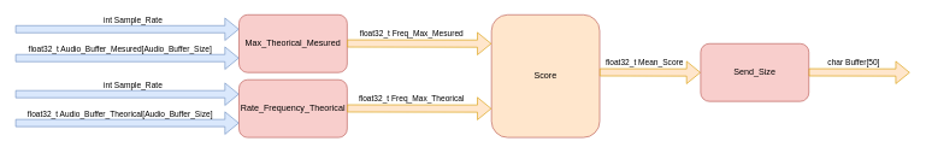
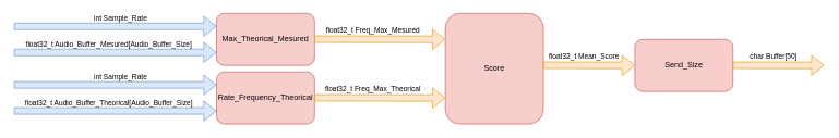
  <mxCell id="0" />
  <mxCell id="1" parent="0" />
- <mxCell id="2" value="Score" style="rounded=1;whiteSpace=wrap;html=1;fillColor=#ffe6cc;strokeColor=#b85450;" vertex="1" parent="1"><mxGeometry x="680" y="20" width="150" height="170" as="geometry" /></mxCell>
+ <mxCell id="2" value="Score" style="rounded=1;whiteSpace=wrap;html=1;fillColor=#f8cecc;strokeColor=#b85450;" vertex="1" parent="1"><mxGeometry x="680" y="20" width="150" height="170" as="geometry" /></mxCell>
  <mxCell id="3" value="" style="shape=flexArrow;endArrow=classic;html=1;rounded=0;fillColor=#ffe6cc;strokeColor=#d79b00;" edge="1" parent="1"><mxGeometry width="50" height="50" relative="1" as="geometry"><mxPoint x="830" y="99.73" as="sourcePoint" /><mxPoint x="970" y="100" as="targetPoint" /></mxGeometry></mxCell>
  <mxCell id="4" value="float32_t Mean_Score" style="edgeLabel;html=1;align=center;verticalAlign=middle;resizable=0;points=[];noLabel=0;allowArrows=1;backgroundOutline=1;labelBackgroundColor=none;" vertex="1" connectable="0" parent="3"><mxGeometry x="-0.467" y="-4" relative="1" as="geometry"><mxPoint x="25" y="-18" as="offset" /></mxGeometry></mxCell>
  <mxCell id="5" value="Max_Theorical_Mesured" style="rounded=1;whiteSpace=wrap;html=1;fillColor=#f8cecc;strokeColor=#b85450;" vertex="1" parent="1"><mxGeometry x="330" y="20" width="150" height="80" as="geometry" /></mxCell>
  <mxCell id="6" value="" style="shape=flexArrow;endArrow=classic;html=1;rounded=0;fillColor=#dae8fc;strokeColor=#6c8ebf;" edge="1" parent="1"><mxGeometry width="50" height="50" relative="1" as="geometry"><mxPoint x="20" y="40" as="sourcePoint" /><mxPoint x="330" y="40" as="targetPoint" /></mxGeometry></mxCell>
  <mxCell id="7" value="int Sample_Rate" style="edgeLabel;html=1;align=center;verticalAlign=middle;resizable=0;points=[];labelBackgroundColor=none;" vertex="1" connectable="0" parent="6"><mxGeometry x="0.489" y="-5" relative="1" as="geometry"><mxPoint x="-69" y="-18" as="offset" /></mxGeometry></mxCell>
  <mxCell id="8" value="" style="shape=flexArrow;endArrow=classic;html=1;rounded=0;fillColor=#ffe6cc;strokeColor=#d79b00;" edge="1" parent="1"><mxGeometry width="50" height="50" relative="1" as="geometry"><mxPoint x="480" y="59.73" as="sourcePoint" /><mxPoint x="680" y="60" as="targetPoint" /></mxGeometry></mxCell>
  <mxCell id="9" value="float32_t Freq_Max_Mesured" style="edgeLabel;html=1;align=center;verticalAlign=middle;resizable=0;points=[];labelBackgroundColor=none;" vertex="1" connectable="0" parent="8"><mxGeometry x="-0.467" y="-4" relative="1" as="geometry"><mxPoint x="36" y="-18" as="offset" /></mxGeometry></mxCell>
  <mxCell id="10" value="" style="shape=flexArrow;endArrow=classic;html=1;rounded=0;fillColor=#dae8fc;strokeColor=#6c8ebf;" edge="1" parent="1"><mxGeometry width="50" height="50" relative="1" as="geometry"><mxPoint x="20" y="80" as="sourcePoint" /><mxPoint x="330" y="80" as="targetPoint" /></mxGeometry></mxCell>
  <mxCell id="11" value="float32_t Audio_Buffer_Mesured[Audio_Buffer_Size]" style="edgeLabel;html=1;align=center;verticalAlign=middle;resizable=0;points=[];labelBackgroundColor=none;" vertex="1" connectable="0" parent="10"><mxGeometry x="-0.053" y="3" relative="1" as="geometry"><mxPoint x="-3" y="-10" as="offset" /></mxGeometry></mxCell>
  <mxCell id="12" value="Rate_Frequency_Theorical" style="rounded=1;whiteSpace=wrap;html=1;fillColor=#f8cecc;strokeColor=#b85450;" vertex="1" parent="1"><mxGeometry x="330" y="110" width="150" height="80" as="geometry" /></mxCell>
  <mxCell id="13" value="" style="shape=flexArrow;endArrow=classic;html=1;rounded=0;fillColor=#dae8fc;strokeColor=#6c8ebf;" edge="1" parent="1"><mxGeometry width="50" height="50" relative="1" as="geometry"><mxPoint x="20" y="130" as="sourcePoint" /><mxPoint x="330" y="130" as="targetPoint" /></mxGeometry></mxCell>
  <mxCell id="14" value="int Sample_Rate" style="edgeLabel;html=1;align=center;verticalAlign=middle;resizable=0;points=[];labelBackgroundColor=none;" vertex="1" connectable="0" parent="13"><mxGeometry x="0.489" y="-5" relative="1" as="geometry"><mxPoint x="-69" y="-18" as="offset" /></mxGeometry></mxCell>
  <mxCell id="15" value="" style="shape=flexArrow;endArrow=classic;html=1;rounded=0;fillColor=#ffe6cc;strokeColor=#d79b00;" edge="1" parent="1"><mxGeometry width="50" height="50" relative="1" as="geometry"><mxPoint x="480" y="149.73" as="sourcePoint" /><mxPoint x="680" y="150" as="targetPoint" /></mxGeometry></mxCell>
  <mxCell id="16" value="float32_t Freq_Max_Theorical" style="edgeLabel;html=1;align=center;verticalAlign=middle;resizable=0;points=[];labelBackgroundColor=none;" vertex="1" connectable="0" parent="15"><mxGeometry x="-0.467" y="-4" relative="1" as="geometry"><mxPoint x="36" y="-18" as="offset" /></mxGeometry></mxCell>
  <mxCell id="17" value="" style="shape=flexArrow;endArrow=classic;html=1;rounded=0;fillColor=#dae8fc;strokeColor=#6c8ebf;" edge="1" parent="1"><mxGeometry width="50" height="50" relative="1" as="geometry"><mxPoint x="20" y="170" as="sourcePoint" /><mxPoint x="330" y="170" as="targetPoint" /></mxGeometry></mxCell>
  <mxCell id="18" value="float32_t Audio_Buffer_Theorical[Audio_Buffer_Size]" style="edgeLabel;html=1;align=center;verticalAlign=middle;resizable=0;points=[];labelBackgroundColor=none;" vertex="1" connectable="0" parent="17"><mxGeometry x="-0.053" y="3" relative="1" as="geometry"><mxPoint x="-3" y="-10" as="offset" /></mxGeometry></mxCell>
  <mxCell id="19" value="Send_Size" style="rounded=1;whiteSpace=wrap;html=1;fillColor=#f8cecc;strokeColor=#b85450;" vertex="1" parent="1"><mxGeometry x="970" y="60" width="150" height="80" as="geometry" /></mxCell>
  <mxCell id="20" value="" style="shape=flexArrow;endArrow=classic;html=1;rounded=0;fillColor=#ffe6cc;strokeColor=#d79b00;" edge="1" parent="1"><mxGeometry width="50" height="50" relative="1" as="geometry"><mxPoint x="1120" y="99.73" as="sourcePoint" /><mxPoint x="1260" y="100" as="targetPoint" /></mxGeometry></mxCell>
  <mxCell id="21" value="char Buffer[50]" style="edgeLabel;html=1;align=center;verticalAlign=middle;resizable=0;points=[];noLabel=0;allowArrows=1;backgroundOutline=1;labelBackgroundColor=none;" vertex="1" connectable="0" parent="20"><mxGeometry x="-0.467" y="-4" relative="1" as="geometry"><mxPoint x="25" y="-18" as="offset" /></mxGeometry></mxCell>
